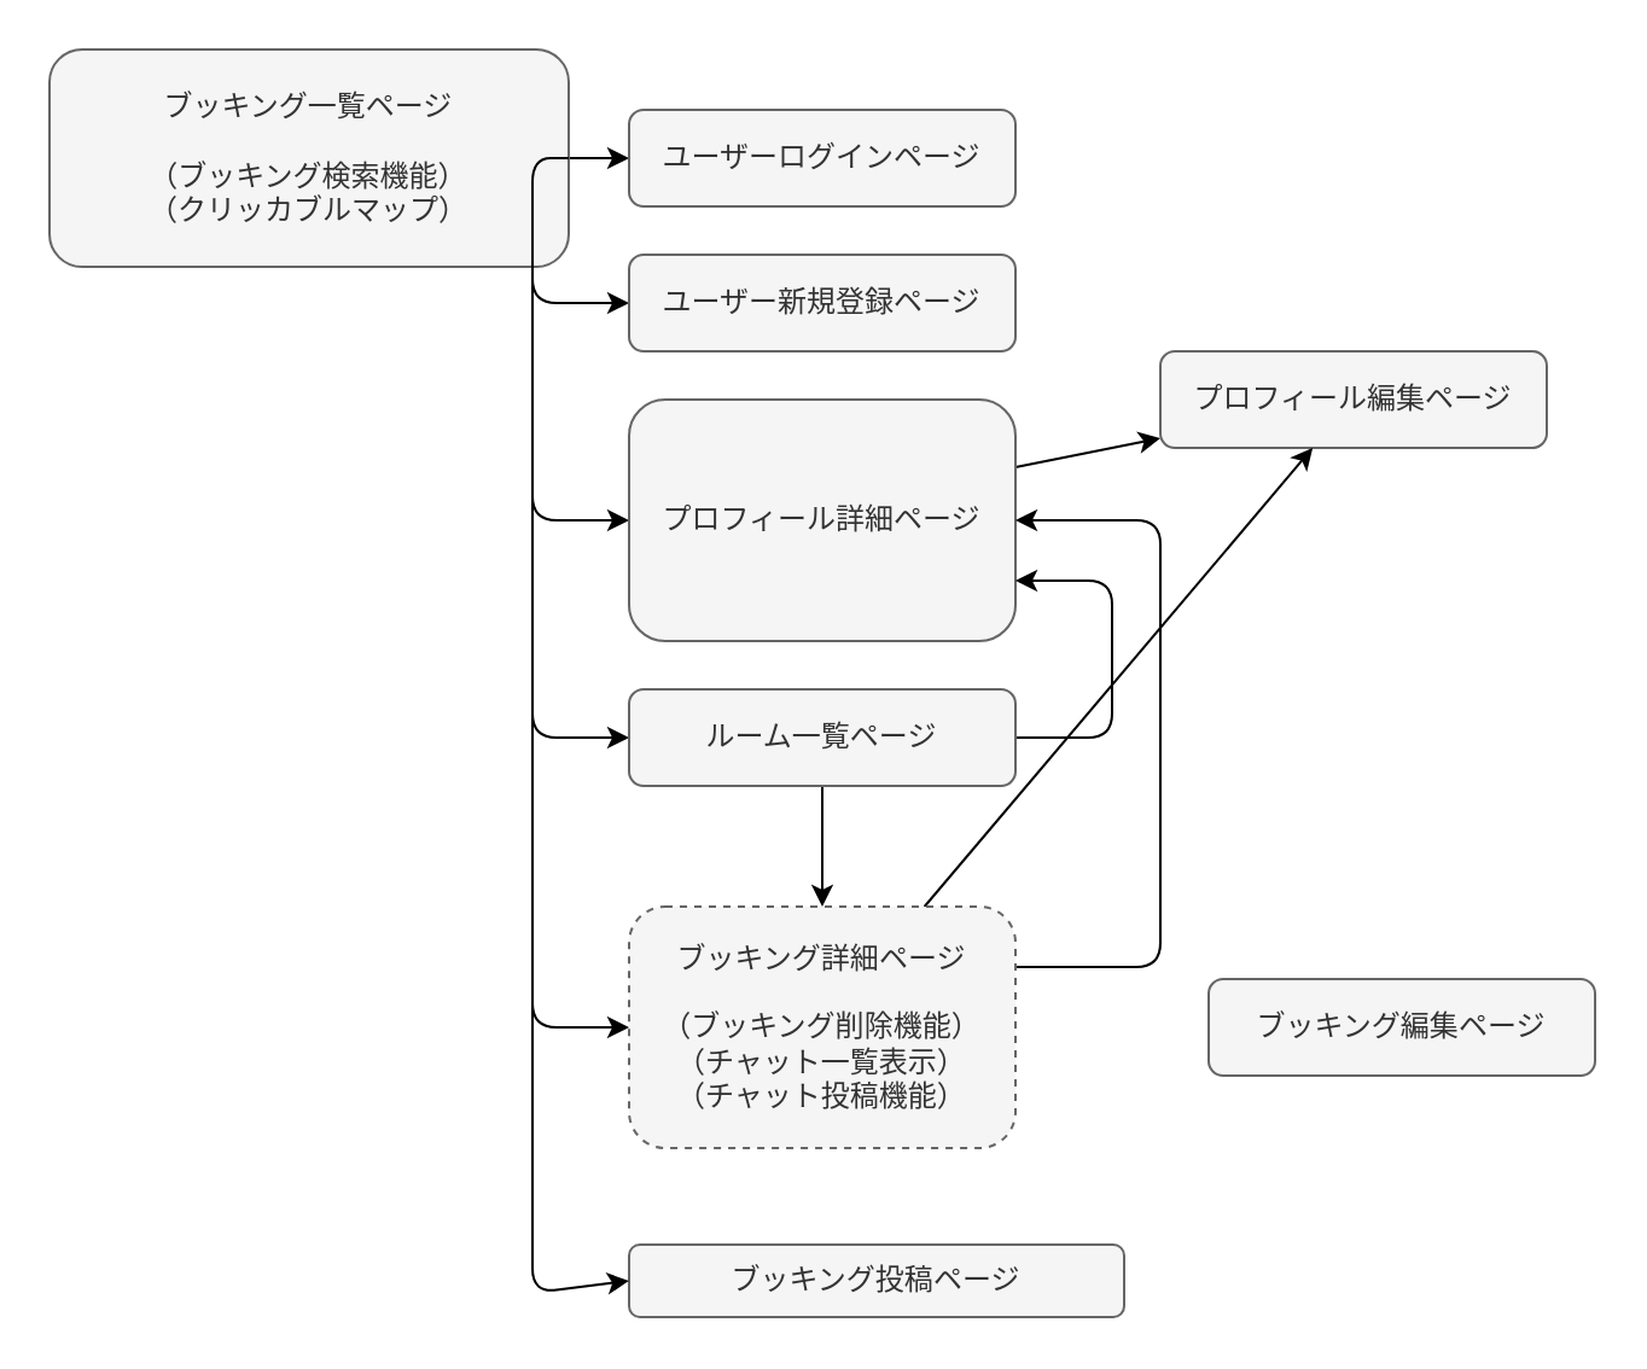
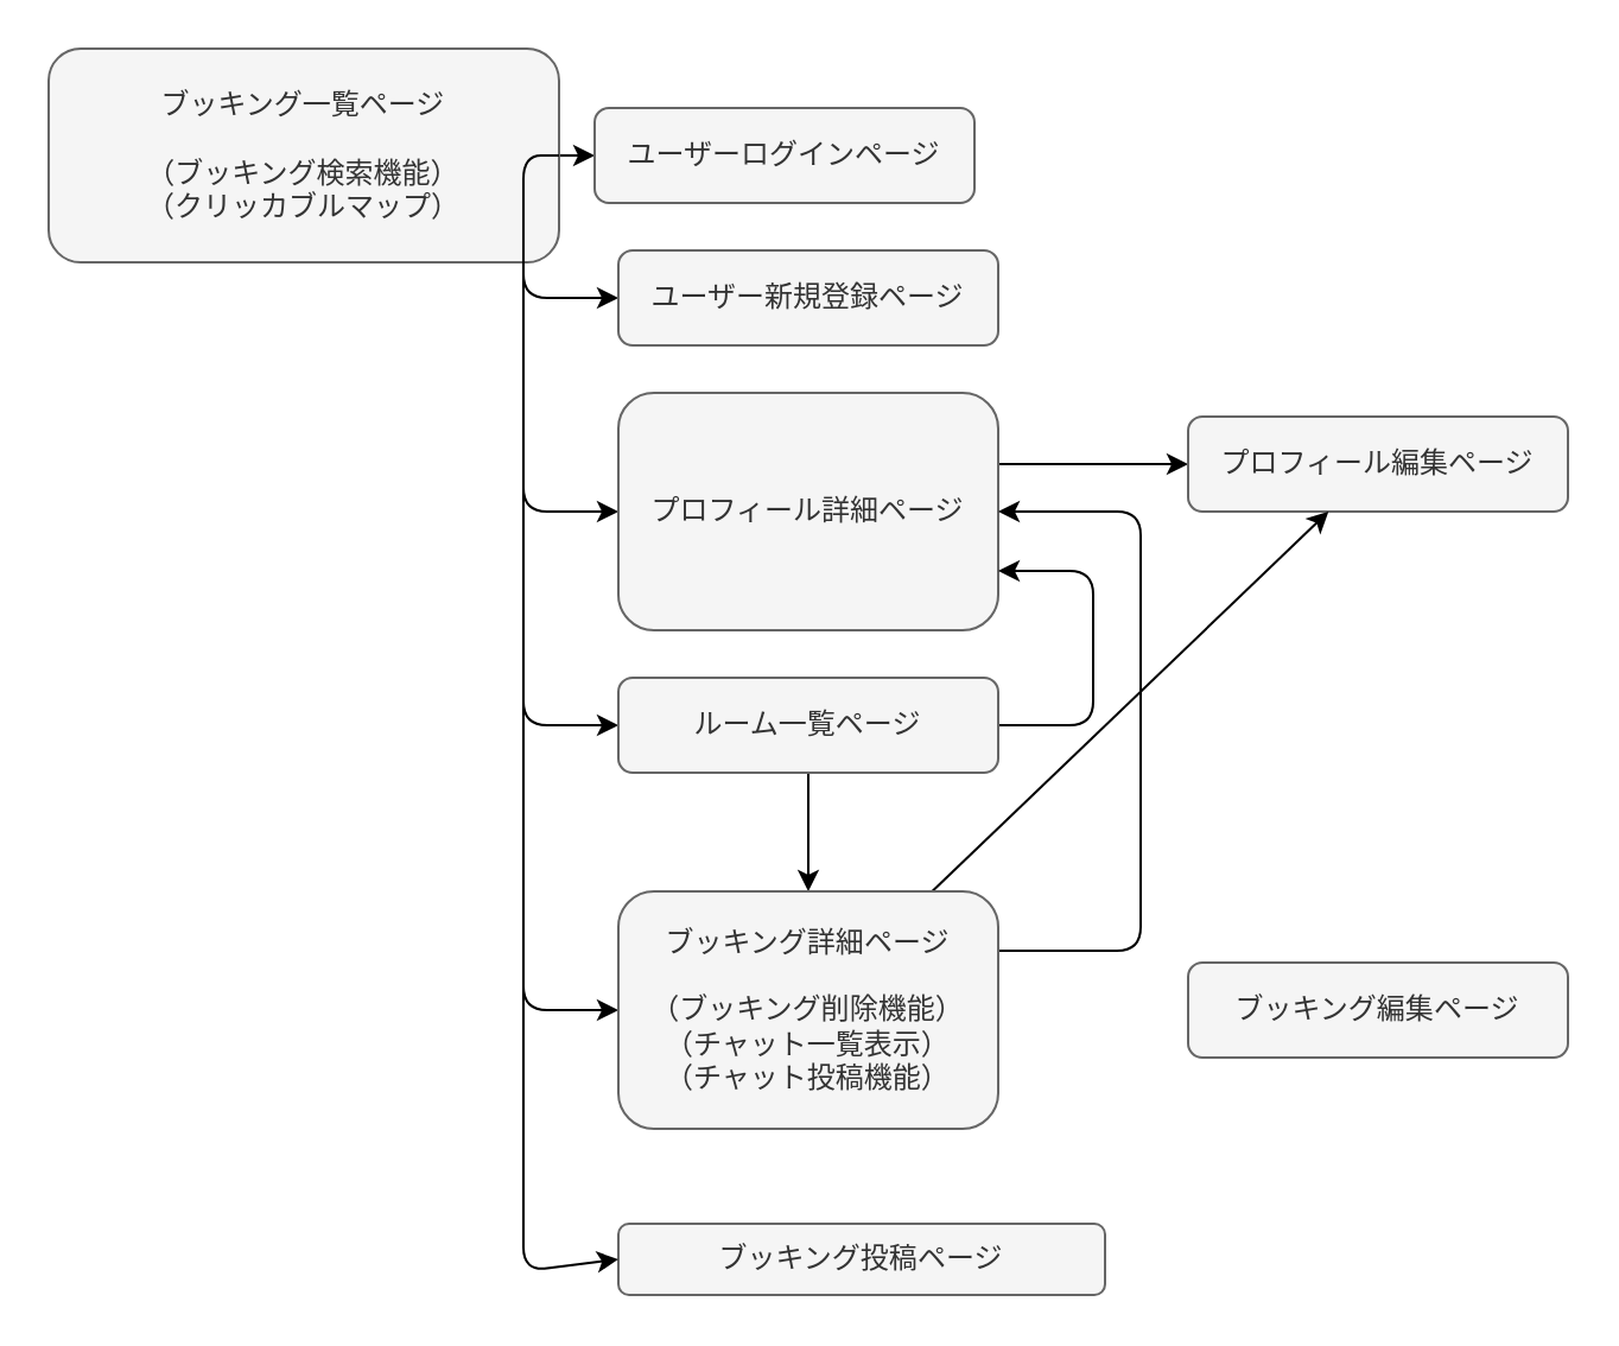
  <mxCell id="0" />
  <mxCell id="1" parent="0" />
  <mxCell id="2" value="" style="edgeStyle=none;html=1;" parent="1" source="7" target="8" edge="1"><mxGeometry relative="1" as="geometry"><Array as="points"><mxPoint x="220" y="65" /></Array></mxGeometry></mxCell>
  <mxCell id="3" value="" style="edgeStyle=none;html=1;" parent="1" source="7" target="9" edge="1"><mxGeometry relative="1" as="geometry"><Array as="points"><mxPoint x="220" y="65" /><mxPoint x="220" y="125" /></Array></mxGeometry></mxCell>
  <mxCell id="4" value="" style="edgeStyle=none;html=1;" parent="1" source="7" target="11" edge="1"><mxGeometry relative="1" as="geometry"><Array as="points"><mxPoint x="220" y="65" /><mxPoint x="220" y="215" /></Array></mxGeometry></mxCell>
  <mxCell id="5" style="edgeStyle=none;html=1;exitX=1;exitY=0.5;exitDx=0;exitDy=0;entryX=0;entryY=0.5;entryDx=0;entryDy=0;" parent="1" source="7" target="17" edge="1"><mxGeometry relative="1" as="geometry"><Array as="points"><mxPoint x="220" y="65" /><mxPoint x="220" y="305" /></Array></mxGeometry></mxCell>
  <mxCell id="6" style="edgeStyle=none;html=1;entryX=0;entryY=0.5;entryDx=0;entryDy=0;exitX=1;exitY=0.5;exitDx=0;exitDy=0;" parent="1" source="7" target="21" edge="1"><mxGeometry relative="1" as="geometry"><Array as="points"><mxPoint x="220" y="65" /><mxPoint x="220" y="425" /></Array></mxGeometry></mxCell>
  <mxCell id="7" value="ブッキング一覧ページ&lt;br&gt;&lt;br&gt;（ブッキング検索機能）&lt;br&gt;（クリッカブルマップ）" style="rounded=1;whiteSpace=wrap;html=1;fillColor=#f5f5f5;fontColor=#333333;strokeColor=#666666;" parent="1" vertex="1"><mxGeometry x="20" y="20" width="215" height="90" as="geometry" /></mxCell>
- <mxCell id="8" value="ユーザーログインページ" style="rounded=1;whiteSpace=wrap;html=1;fillColor=#f5f5f5;fontColor=#333333;strokeColor=#666666;" parent="1" vertex="1"><mxGeometry x="260" y="45" width="160" height="40" as="geometry" /></mxCell>
+ <mxCell id="8" value="ユーザーログインページ" style="rounded=1;whiteSpace=wrap;html=1;fillColor=#f5f5f5;fontColor=#333333;strokeColor=#666666;" parent="1" vertex="1"><mxGeometry x="250" y="45" width="160" height="40" as="geometry" /></mxCell>
  <mxCell id="9" value="ユーザー新規登録ページ" style="rounded=1;whiteSpace=wrap;html=1;fillColor=#f5f5f5;fontColor=#333333;strokeColor=#666666;" parent="1" vertex="1"><mxGeometry x="260" y="105" width="160" height="40" as="geometry" /></mxCell>
  <mxCell id="10" value="" style="edgeStyle=none;html=1;" parent="1" target="13" edge="1"><mxGeometry relative="1" as="geometry"><mxPoint x="410" y="195" as="sourcePoint" /></mxGeometry></mxCell>
  <mxCell id="11" value="プロフィール詳細ページ" style="rounded=1;whiteSpace=wrap;html=1;fillColor=#f5f5f5;fontColor=#333333;strokeColor=#666666;" parent="1" vertex="1"><mxGeometry x="260" y="165" width="160" height="100" as="geometry" /></mxCell>
  <mxCell id="12" value="ブッキング投稿ページ" style="rounded=1;whiteSpace=wrap;html=1;fillColor=#f5f5f5;fontColor=#333333;strokeColor=#666666;" parent="1" vertex="1"><mxGeometry x="260" y="515" width="205" height="30" as="geometry" /></mxCell>
- <mxCell id="13" value="プロフィール編集ページ" style="rounded=1;whiteSpace=wrap;html=1;fillColor=#f5f5f5;fontColor=#333333;strokeColor=#666666;" parent="1" vertex="1"><mxGeometry x="480" y="145" width="160" height="40" as="geometry" /></mxCell>
+ <mxCell id="13" value="プロフィール編集ページ" style="rounded=1;whiteSpace=wrap;html=1;fillColor=#f5f5f5;fontColor=#333333;strokeColor=#666666;" parent="1" vertex="1"><mxGeometry x="500" y="175" width="160" height="40" as="geometry" /></mxCell>
  <mxCell id="14" value="ブッキング編集ページ" style="rounded=1;whiteSpace=wrap;html=1;fillColor=#f5f5f5;fontColor=#333333;strokeColor=#666666;" parent="1" vertex="1"><mxGeometry x="500" y="405" width="160" height="40" as="geometry" /></mxCell>
  <mxCell id="15" style="edgeStyle=none;html=1;entryX=0.5;entryY=0;entryDx=0;entryDy=0;" edge="1" parent="1" source="17" target="21"><mxGeometry relative="1" as="geometry" /></mxCell>
  <mxCell id="16" style="edgeStyle=none;html=1;exitX=1;exitY=0.5;exitDx=0;exitDy=0;entryX=1;entryY=0.75;entryDx=0;entryDy=0;" edge="1" parent="1" source="17" target="11"><mxGeometry relative="1" as="geometry"><Array as="points"><mxPoint x="460" y="305" /><mxPoint x="460" y="240" /></Array></mxGeometry></mxCell>
  <mxCell id="17" value="ルーム一覧ページ" style="rounded=1;whiteSpace=wrap;html=1;fillColor=#f5f5f5;fontColor=#333333;strokeColor=#666666;" parent="1" vertex="1"><mxGeometry x="260" y="285" width="160" height="40" as="geometry" /></mxCell>
  <mxCell id="18" style="edgeStyle=none;html=1;" parent="1" source="21" target="13" edge="1"><mxGeometry relative="1" as="geometry"><mxPoint x="500" y="408.333" as="targetPoint" /></mxGeometry></mxCell>
  <mxCell id="19" value="" style="edgeStyle=none;html=1;exitX=1;exitY=0.5;exitDx=0;exitDy=0;entryX=0;entryY=0.5;entryDx=0;entryDy=0;" parent="1" source="7" target="12" edge="1"><mxGeometry relative="1" as="geometry"><Array as="points"><mxPoint x="220" y="65" /><mxPoint x="220" y="535" /></Array></mxGeometry></mxCell>
  <mxCell id="20" style="edgeStyle=none;html=1;exitX=1;exitY=0.25;exitDx=0;exitDy=0;" edge="1" parent="1" source="21"><mxGeometry relative="1" as="geometry"><mxPoint x="420" y="215" as="targetPoint" /><Array as="points"><mxPoint x="480" y="400" /><mxPoint x="480" y="215" /></Array></mxGeometry></mxCell>
- <mxCell id="21" value="&lt;span&gt;ブッキング詳細ページ&lt;/span&gt;&lt;br&gt;&lt;br&gt;&lt;span&gt;（ブッキング削除機能）&lt;/span&gt;&lt;br&gt;&lt;span&gt;（チャット一覧表示）&lt;/span&gt;&lt;br&gt;&lt;span&gt;（チャット投稿機能）&lt;/span&gt;" style="rounded=1;whiteSpace=wrap;html=1;fillColor=#f5f5f5;fontColor=#333333;strokeColor=#666666;dashed=1;" parent="1" vertex="1"><mxGeometry x="260" y="375" width="160" height="100" as="geometry" /></mxCell>
+ <mxCell id="21" value="&lt;span&gt;ブッキング詳細ページ&lt;/span&gt;&lt;br&gt;&lt;br&gt;&lt;span&gt;（ブッキング削除機能）&lt;/span&gt;&lt;br&gt;&lt;span&gt;（チャット一覧表示）&lt;/span&gt;&lt;br&gt;&lt;span&gt;（チャット投稿機能）&lt;/span&gt;" style="rounded=1;whiteSpace=wrap;html=1;fillColor=#f5f5f5;fontColor=#333333;strokeColor=#666666;" parent="1" vertex="1"><mxGeometry x="260" y="375" width="160" height="100" as="geometry" /></mxCell>
